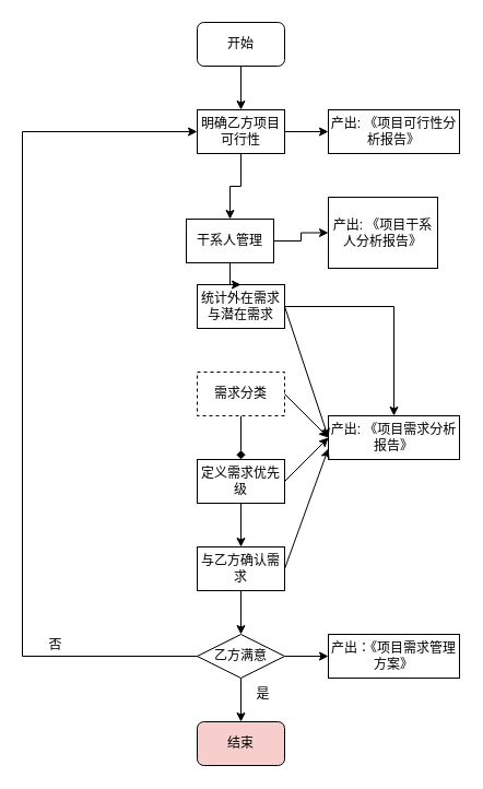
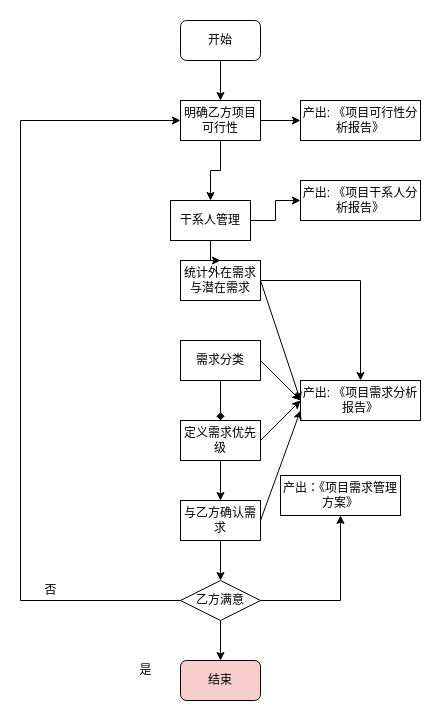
  <mxCell id="0" />
  <mxCell id="1" parent="0" />
  <mxCell id="2" value="" style="edgeStyle=orthogonalEdgeStyle;rounded=0;orthogonalLoop=1;jettySize=auto;html=1;" parent="1" source="3" target="6" edge="1"><mxGeometry relative="1" as="geometry" /></mxCell>
  <mxCell id="3" value="开始" style="rounded=1;whiteSpace=wrap;html=1;" parent="1" vertex="1"><mxGeometry x="180" y="20" width="80" height="40" as="geometry" /></mxCell>
  <mxCell id="4" value="" style="edgeStyle=orthogonalEdgeStyle;rounded=0;orthogonalLoop=1;jettySize=auto;html=1;" parent="1" source="6" target="7" edge="1"><mxGeometry relative="1" as="geometry" /></mxCell>
  <mxCell id="5" value="" style="edgeStyle=orthogonalEdgeStyle;rounded=0;orthogonalLoop=1;jettySize=auto;html=1;" edge="1" parent="1" source="6" target="31"><mxGeometry relative="1" as="geometry" /></mxCell>
  <mxCell id="6" value="明确乙方项目可行性" style="rounded=0;whiteSpace=wrap;html=1;" parent="1" vertex="1"><mxGeometry x="180" y="100" width="80" height="40" as="geometry" /></mxCell>
  <mxCell id="7" value="产出: 《项目可行性分析报告》" style="rounded=0;whiteSpace=wrap;html=1;" parent="1" vertex="1"><mxGeometry x="300" y="100" width="120" height="40" as="geometry" /></mxCell>
  <mxCell id="8" value="" style="edgeStyle=orthogonalEdgeStyle;rounded=0;orthogonalLoop=1;jettySize=auto;html=1;" parent="1" source="9" target="12" edge="1"><mxGeometry relative="1" as="geometry" /></mxCell>
  <mxCell id="9" value="统计外在需求与潜在需求" style="rounded=0;whiteSpace=wrap;html=1;" parent="1" vertex="1"><mxGeometry x="180" y="260" width="80" height="40" as="geometry" /></mxCell>
  <mxCell id="10" value="" style="edgeStyle=orthogonalEdgeStyle;rounded=0;orthogonalLoop=1;jettySize=auto;html=1;endArrow=diamond;" parent="1" source="11" target="14" edge="1"><mxGeometry relative="1" as="geometry" /></mxCell>
- <mxCell id="11" value="需求分类" style="rounded=0;whiteSpace=wrap;html=1;dashed=1;" parent="1" vertex="1"><mxGeometry x="180" y="340" width="80" height="40" as="geometry" /></mxCell>
+ <mxCell id="11" value="需求分类" style="rounded=0;whiteSpace=wrap;html=1;" parent="1" vertex="1"><mxGeometry x="180" y="340" width="80" height="40" as="geometry" /></mxCell>
  <mxCell id="12" value="产出: 《项目需求分析报告》" style="rounded=0;whiteSpace=wrap;html=1;" parent="1" vertex="1"><mxGeometry x="300" y="380" width="120" height="40" as="geometry" /></mxCell>
  <mxCell id="13" value="" style="edgeStyle=orthogonalEdgeStyle;rounded=0;orthogonalLoop=1;jettySize=auto;html=1;" parent="1" source="14" target="16" edge="1"><mxGeometry relative="1" as="geometry" /></mxCell>
  <mxCell id="14" value="定义需求优先级" style="rounded=0;whiteSpace=wrap;html=1;" parent="1" vertex="1"><mxGeometry x="180" y="420" width="80" height="40" as="geometry" /></mxCell>
  <mxCell id="15" value="" style="edgeStyle=orthogonalEdgeStyle;rounded=0;orthogonalLoop=1;jettySize=auto;html=1;" parent="1" source="16" target="19" edge="1"><mxGeometry relative="1" as="geometry" /></mxCell>
  <mxCell id="16" value="与乙方确认需求" style="rounded=0;whiteSpace=wrap;html=1;" parent="1" vertex="1"><mxGeometry x="180" y="500" width="80" height="40" as="geometry" /></mxCell>
  <mxCell id="17" value="" style="edgeStyle=orthogonalEdgeStyle;rounded=0;orthogonalLoop=1;jettySize=auto;html=1;" parent="1" source="19" target="20" edge="1"><mxGeometry relative="1" as="geometry" /></mxCell>
  <mxCell id="18" value="" style="edgeStyle=orthogonalEdgeStyle;rounded=0;orthogonalLoop=1;jettySize=auto;html=1;" parent="1" source="19" target="28" edge="1"><mxGeometry relative="1" as="geometry" /></mxCell>
  <mxCell id="19" value="乙方满意" style="rhombus;whiteSpace=wrap;html=1;" parent="1" vertex="1"><mxGeometry x="180" y="580" width="80" height="40" as="geometry" /></mxCell>
  <mxCell id="20" value="结束" style="rounded=1;whiteSpace=wrap;html=1;fillColor=#f8cecc;" parent="1" vertex="1"><mxGeometry x="180" y="660" width="80" height="40" as="geometry" /></mxCell>
- <mxCell id="21" value="是" style="text;html=1;align=center;verticalAlign=middle;resizable=0;points=[];autosize=1;strokeColor=none;fillColor=none;" parent="1" vertex="1"><mxGeometry x="220" y="620" width="40" height="30" as="geometry" /></mxCell>
+ <mxCell id="21" value="是" style="text;html=1;align=center;verticalAlign=middle;resizable=0;points=[];autosize=1;strokeColor=none;fillColor=none;" parent="1" vertex="1"><mxGeometry x="125" y="655" width="40" height="30" as="geometry" /></mxCell>
  <mxCell id="22" value="" style="endArrow=classic;html=1;rounded=0;exitX=0;exitY=0.5;exitDx=0;exitDy=0;entryX=0;entryY=0.5;entryDx=0;entryDy=0;" parent="1" source="19" target="6" edge="1"><mxGeometry width="50" height="50" relative="1" as="geometry"><mxPoint x="330" y="450" as="sourcePoint" /><mxPoint x="20" y="270" as="targetPoint" /><Array as="points"><mxPoint x="20" y="600" /><mxPoint x="20" y="120" /></Array></mxGeometry></mxCell>
  <mxCell id="23" value="否" style="text;html=1;align=center;verticalAlign=middle;resizable=0;points=[];autosize=1;strokeColor=none;fillColor=none;" parent="1" vertex="1"><mxGeometry x="30" y="575" width="40" height="30" as="geometry" /></mxCell>
  <mxCell id="24" value="" style="endArrow=classic;html=1;rounded=0;exitX=1;exitY=0.5;exitDx=0;exitDy=0;entryX=0;entryY=0.5;entryDx=0;entryDy=0;" parent="1" source="14" target="12" edge="1"><mxGeometry width="50" height="50" relative="1" as="geometry"><mxPoint x="330" y="450" as="sourcePoint" /><mxPoint x="380" y="400" as="targetPoint" /></mxGeometry></mxCell>
  <mxCell id="25" value="" style="endArrow=classic;html=1;rounded=0;exitX=1;exitY=0.5;exitDx=0;exitDy=0;entryX=0;entryY=0.75;entryDx=0;entryDy=0;" parent="1" source="16" target="12" edge="1"><mxGeometry width="50" height="50" relative="1" as="geometry"><mxPoint x="270" y="450" as="sourcePoint" /><mxPoint x="310" y="410" as="targetPoint" /></mxGeometry></mxCell>
  <mxCell id="26" value="" style="endArrow=classic;html=1;rounded=0;exitX=1;exitY=0.5;exitDx=0;exitDy=0;" parent="1" source="11" edge="1"><mxGeometry width="50" height="50" relative="1" as="geometry"><mxPoint x="280" y="460" as="sourcePoint" /><mxPoint x="300" y="400" as="targetPoint" /></mxGeometry></mxCell>
  <mxCell id="27" value="" style="endArrow=classic;html=1;rounded=0;exitX=1;exitY=0.5;exitDx=0;exitDy=0;" parent="1" source="9" edge="1"><mxGeometry width="50" height="50" relative="1" as="geometry"><mxPoint x="290" y="470" as="sourcePoint" /><mxPoint x="300" y="400" as="targetPoint" /></mxGeometry></mxCell>
- <mxCell id="28" value="产出：《项目需求管理方案》" style="rounded=0;whiteSpace=wrap;html=1;" parent="1" vertex="1"><mxGeometry x="300" y="580" width="120" height="40" as="geometry" /></mxCell>
+ <mxCell id="28" value="产出：《项目需求管理方案》" style="rounded=0;whiteSpace=wrap;html=1;" parent="1" vertex="1"><mxGeometry x="280" y="475" width="120" height="40" as="geometry" /></mxCell>
  <mxCell id="29" value="" style="edgeStyle=orthogonalEdgeStyle;rounded=0;orthogonalLoop=1;jettySize=auto;html=1;" edge="1" parent="1" source="31" target="9"><mxGeometry relative="1" as="geometry" /></mxCell>
  <mxCell id="30" value="" style="edgeStyle=orthogonalEdgeStyle;rounded=0;orthogonalLoop=1;jettySize=auto;html=1;" edge="1" parent="1" source="31" target="32"><mxGeometry relative="1" as="geometry" /></mxCell>
  <mxCell id="31" value="干系人管理" style="rounded=0;whiteSpace=wrap;html=1;" vertex="1" parent="1"><mxGeometry x="170" y="200" width="80" height="40" as="geometry" /></mxCell>
- <mxCell id="32" value="产出: 《项目干系人分析报告》" style="rounded=0;whiteSpace=wrap;html=1;" vertex="1" parent="1"><mxGeometry x="300" y="180" width="100" height="65" as="geometry" /></mxCell>
+ <mxCell id="32" value="产出: 《项目干系人分析报告》" style="rounded=0;whiteSpace=wrap;html=1;" vertex="1" parent="1"><mxGeometry x="300" y="180" width="120" height="40" as="geometry" /></mxCell>
